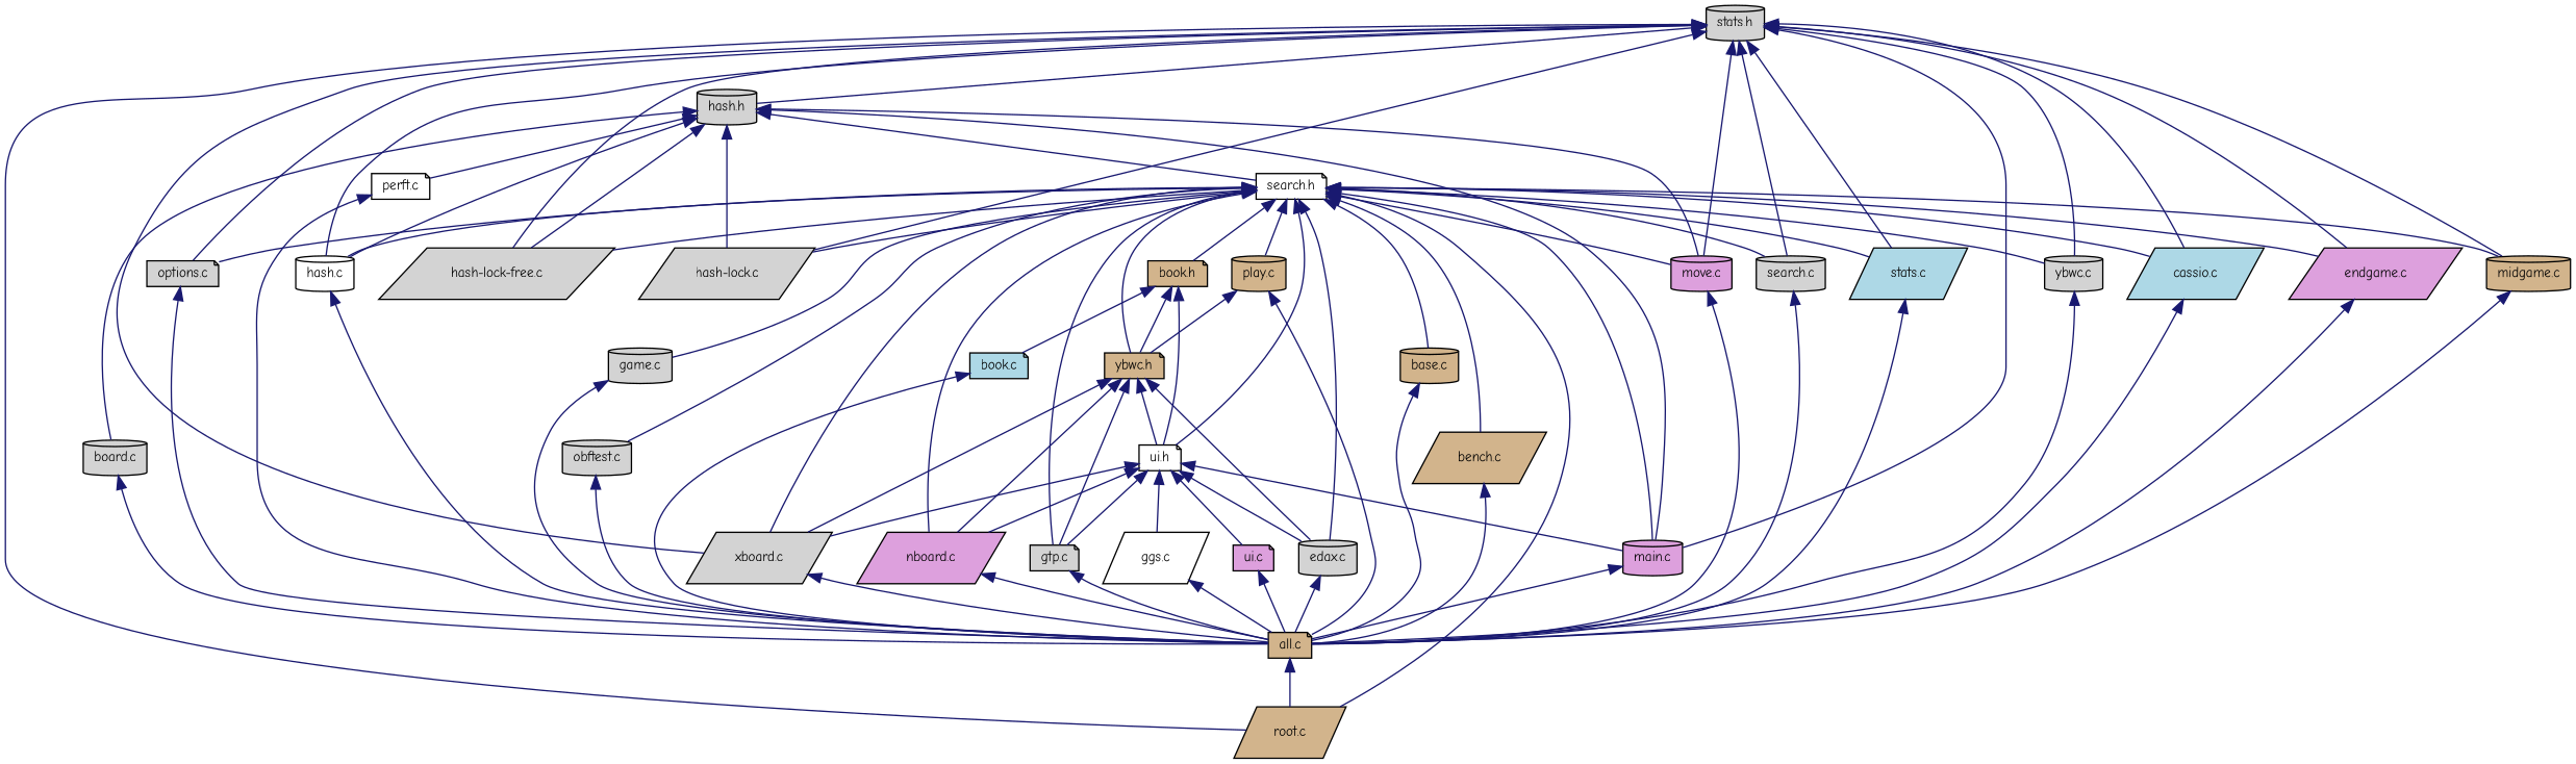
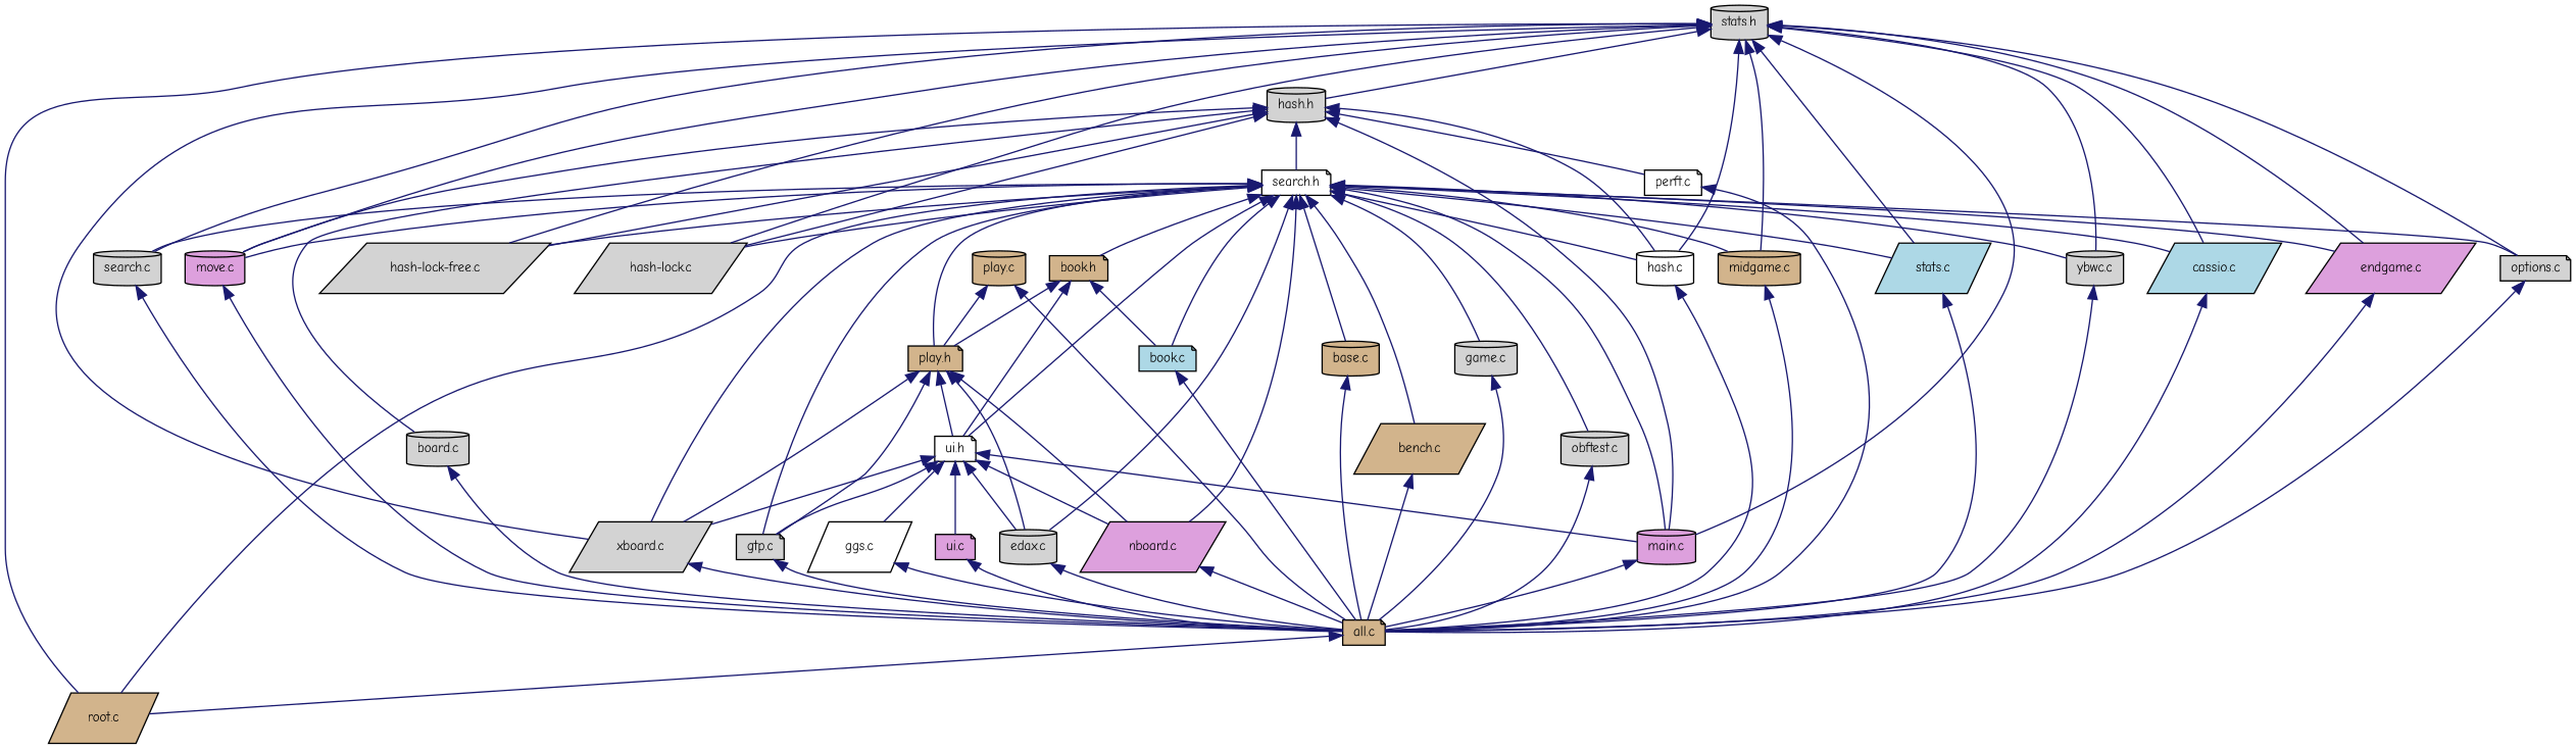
  digraph {
    fontname="Comic Neue"
    node [color=black fillcolor=lightgrey fontname="Comic Neue" fontsize=10 shape=cylinder style=filled]
    edge [color=midnightblue dir=back fontname="Comic Neue" fontsize=10 labelfontname=FreeSans labelfontsize=10 style=solid]
    n1 [fontcolor=black height=0.2 label="stats.h" width=0.4]
    n2 [fillcolor=lightblue height=0.2 label="cassio.c" shape=parallelogram width=0.4]
    n3 [fillcolor=plum height=0.2 label="endgame.c" shape=parallelogram width=0.4]
    n4 [height=0.2 label="hash-lock-free.c" shape=parallelogram width=0.4]
    n5 [height=0.2 label="hash-lock.c" shape=parallelogram width=0.4]
    n6 [fillcolor=white height=0.2 label="hash.c" width=0.4]
    n7 [height=0.2 label="hash.h" width=0.4]
    n8 [fillcolor=plum height=0.2 label="main.c" width=0.4]
    n9 [fillcolor=plum height=0.2 label="move.c" width=0.4]
    n10 [height=0.2 label="xboard.c" shape=parallelogram width=0.4]
    n11 [fillcolor=tan height=0.2 label="midgame.c" width=0.4]
    n12 [height=0.2 label="options.c" shape=note width=0.4]
    n13 [fillcolor=tan height=0.2 label="root.c" shape=parallelogram width=0.4]
    n14 [height=0.2 label="search.c" width=0.4]
    n15 [fillcolor=lightblue height=0.2 label="stats.c" shape=parallelogram width=0.4]
    n16 [height=0.2 label="ybwc.c" width=0.4]
    n17 [fillcolor=tan height=0.2 label="all.c" shape=note width=0.4]
    n18 [height=0.2 label="board.c" width=0.4]
    n19 [fillcolor=white height=0.2 label="perft.c" shape=note width=0.4]
    n20 [fillcolor=white height=0.2 label="search.h" shape=note width=0.4]
    n21 [fillcolor=tan height=0.2 label="base.c" width=0.4]
    n22 [fillcolor=tan height=0.2 label="bench.c" shape=parallelogram width=0.4]
    n23 [fillcolor=lightblue height=0.2 label="book.c" shape=note width=0.4]
    n24 [fillcolor=tan height=0.2 label="book.h" shape=note width=0.4]
-   n25 [fillcolor=tan height=0.2 label="ybwc.h" shape=note width=0.4]
+   n25 [fillcolor=tan height=0.2 label="play.h" shape=note width=0.4]
    n26 [height=0.2 label="edax.c" width=0.4]
    n27 [height=0.2 label="gtp.c" shape=note width=0.4]
    n28 [fillcolor=plum height=0.2 label="nboard.c" shape=parallelogram width=0.4]
    n29 [fillcolor=white height=0.2 label="ui.h" shape=note width=0.4]
    n30 [height=0.2 label="game.c" width=0.4]
    n31 [height=0.2 label="obftest.c" width=0.4]
    n32 [fillcolor=white height=0.2 label="ggs.c" shape=parallelogram width=0.4]
    n33 [fillcolor=plum height=0.2 label="ui.c" shape=note width=0.4]
    n34 [fillcolor=tan height=0.2 label="play.c" width=0.4]
    n1 -> n2
    n1 -> n3
    n1 -> n4
    n1 -> n5
    n1 -> n6
    n1 -> n7
    n1 -> n8
    n1 -> n9
    n1 -> n10
    n1 -> n11
    n1 -> n12
    n1 -> n13
    n1 -> n14
    n1 -> n15
    n1 -> n16
    n2 -> n17
    n3 -> n17
    n6 -> n17
    n7 -> n4
    n7 -> n5
    n7 -> n6
    n7 -> n8
    n7 -> n9
    n7 -> n18
    n7 -> n19
    n7 -> n20
    n8 -> n17
    n9 -> n17
    n10 -> n17
    n11 -> n17
    n12 -> n17
    n14 -> n17
    n15 -> n17
    n16 -> n17
    n17 -> n13
    n18 -> n17
    n19 -> n17
    n20 -> n2
    n20 -> n3
    n20 -> n4
    n20 -> n5
    n20 -> n6
    n20 -> n8
    n20 -> n9
    n20 -> n10
    n20 -> n11
    n20 -> n12
    n20 -> n13
    n20 -> n14
    n20 -> n15
    n20 -> n16
    n20 -> n21
    n20 -> n22
-   n20 -> n34
+   n20 -> n23
    n20 -> n24
    n20 -> n25
    n20 -> n26
    n20 -> n27
    n20 -> n28
    n20 -> n29
    n20 -> n30
    n20 -> n31
    n21 -> n17
    n22 -> n17
    n23 -> n17
    n24 -> n23
    n24 -> n25
    n24 -> n29
    n25 -> n10
    n25 -> n26
    n25 -> n27
    n25 -> n28
    n25 -> n29
    n26 -> n17
    n27 -> n17
    n28 -> n17
    n29 -> n8
    n29 -> n10
    n29 -> n26
    n29 -> n27
    n29 -> n28
    n29 -> n32
    n29 -> n33
    n30 -> n17
    n31 -> n17
    n32 -> n17
    n33 -> n17
    n34 -> n17
    n34 -> n25
  }
